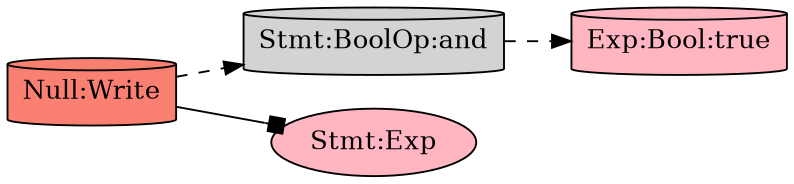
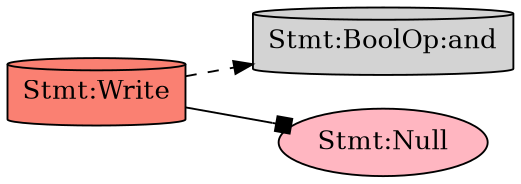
  digraph {
    rankdir=LR
    node [fillcolor=lightpink shape=cylinder style=filled]
    edge [arrowhead=normal style=dashed]
-   n1 [fillcolor=salmon label="Null:Write"]
+   n1 [fillcolor=salmon label="Stmt:Write"]
    n2 [fillcolor=lightgrey label="Stmt:BoolOp:and"]
-   n3 [label="Stmt:Exp" shape=ellipse]
-   n4 [label="Exp:Bool:true"]
+   n3 [label="Stmt:Null" shape=ellipse]
    n1 -> n2
    n1 -> n3 [arrowhead=box style=solid]
-   n2 -> n4
  }
